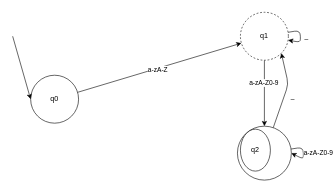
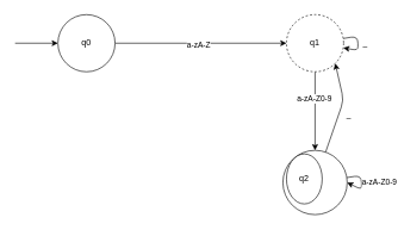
  <mxCell id="0" />
  <mxCell id="1" parent="0" />
  <mxCell id="2" style="edgeStyle=none;html=1;" parent="1" source="4" target="7" edge="1"><mxGeometry relative="1" as="geometry" /></mxCell>
  <mxCell id="3" value="a-zA-Z" style="edgeLabel;html=1;align=center;verticalAlign=middle;resizable=0;points=[];" parent="2" vertex="1" connectable="0"><mxGeometry x="-0.033" y="-2" relative="1" as="geometry"><mxPoint as="offset" /></mxGeometry></mxCell>
- <mxCell id="4" value="q0" style="ellipse;whiteSpace=wrap;html=1;aspect=fixed;" parent="1" vertex="1"><mxGeometry x="50" y="125" width="80" height="80" as="geometry" /></mxCell>
+ <mxCell id="4" value="q0" style="ellipse;whiteSpace=wrap;html=1;aspect=fixed;" parent="1" vertex="1"><mxGeometry x="80" y="20" width="80" height="80" as="geometry" /></mxCell>
  <mxCell id="5" style="edgeStyle=none;html=1;entryX=0.5;entryY=0;entryDx=0;entryDy=0;" parent="1" source="7" target="9" edge="1"><mxGeometry relative="1" as="geometry" /></mxCell>
  <mxCell id="6" value="a-zA-Z0-9" style="edgeLabel;html=1;align=center;verticalAlign=middle;resizable=0;points=[];" parent="5" vertex="1" connectable="0"><mxGeometry x="-0.327" y="-2" relative="1" as="geometry"><mxPoint as="offset" /></mxGeometry></mxCell>
  <mxCell id="7" value="q1" style="ellipse;whiteSpace=wrap;html=1;aspect=fixed;dashed=1;" parent="1" vertex="1"><mxGeometry x="400" y="20" width="80" height="80" as="geometry" /></mxCell>
  <mxCell id="8" value="_" style="edgeStyle=none;html=1;entryX=1;entryY=1;entryDx=0;entryDy=0;" parent="1" source="9" target="7" edge="1"><mxGeometry x="0.035" y="-14" relative="1" as="geometry"><Array as="points"><mxPoint x="480" y="140" /></Array><mxPoint x="-3" y="5" as="offset" /><mxPoint x="594.615" y="96.923" as="targetPoint" /></mxGeometry></mxCell>
  <mxCell id="9" value="" style="ellipse;whiteSpace=wrap;html=1;aspect=fixed;" parent="1" vertex="1"><mxGeometry x="395" y="210" width="90" height="90" as="geometry" /></mxCell>
  <mxCell id="10" value="q2" style="ellipse;whiteSpace=wrap;html=1;aspect=fixed;" parent="1" vertex="1"><mxGeometry x="400" y="215" width="50" height="70" as="geometry" /></mxCell>
  <mxCell id="11" value="" style="endArrow=classic;html=1;entryX=0;entryY=0.5;entryDx=0;entryDy=0;" parent="1" target="4" edge="1"><mxGeometry width="50" height="50" relative="1" as="geometry"><mxPoint x="20" y="60" as="sourcePoint" /><mxPoint x="410" y="170" as="targetPoint" /></mxGeometry></mxCell>
  <mxCell id="12" value="a-zA-Z0-9" style="edgeStyle=none;html=1;entryX=1;entryY=0.5;entryDx=0;entryDy=0;" parent="1" source="9" target="9" edge="1"><mxGeometry x="-0.025" y="25" relative="1" as="geometry"><mxPoint as="offset" /></mxGeometry></mxCell>
  <mxCell id="13" value="_" style="edgeStyle=none;html=1;" edge="1" parent="1" source="7" target="7"><mxGeometry y="10" relative="1" as="geometry"><Array as="points"><mxPoint x="500" y="60" /></Array><mxPoint as="offset" /></mxGeometry></mxCell>
